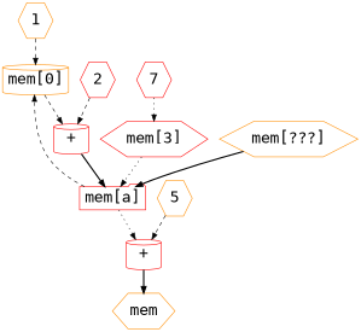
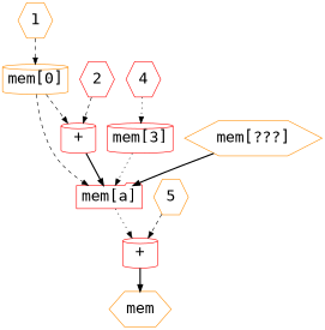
  digraph {
    fontname="DejaVu Sans Mono"
    fontsize=24
    rankdir=TD
    node [color=red fontname="DejaVu Sans Mono" fontsize=24 shape=hexagon]
    edge [fontname="DejaVu Sans Mono" style=dashed]
    n1 [color=darkorange label=1]
    n2 [color=darkorange label="mem[0]" shape=cylinder]
    n3 [label="+" shape=cylinder]
    n4 [label="mem[a]" shape=folder]
    n5 [label=2]
-   n6 [label=7]
-   n7 [label="mem[3]"]
+   n6 [label=4]
+   n7 [label="mem[3]" shape=cylinder]
    n8 [color=darkorange label=5]
    n9 [label="+" shape=cylinder]
    n10 [color=darkorange label=mem]
    n11 [color=darkorange label="mem[???]"]
    n1 -> n2
    n2 -> n3
-   n4 -> n2
+   n2 -> n4
    n3 -> n4 [style=bold]
    n4 -> n9 [style=dotted]
    n5 -> n3
    n6 -> n7 [style=dotted]
    n7 -> n4 [style=dotted]
    n8 -> n9
    n9 -> n10 [style=bold]
    n11 -> n4 [style=bold]
  }
